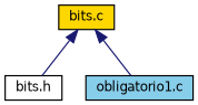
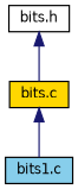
  digraph {
    node [color=black fontname=Helvetica fontsize=10 shape=box style=filled]
    edge [color=midnightblue dir=back fontname=Helvetica fontsize=10 labelfontname=Helvetica labelfontsize=10 style=solid]
    n1 [fillcolor=white fontcolor=black height=0.2 label="bits.h" width=0.4]
    n2 [fillcolor=gold height=0.2 label="bits.c" width=0.4]
-   n3 [fillcolor=skyblue height=0.2 label="obligatorio1.c" width=0.4]
-   n2 -> n1
+   n3 [fillcolor=skyblue height=0.2 label="bits1.c" width=0.4]
+   n1 -> n2
    n2 -> n3
  }
